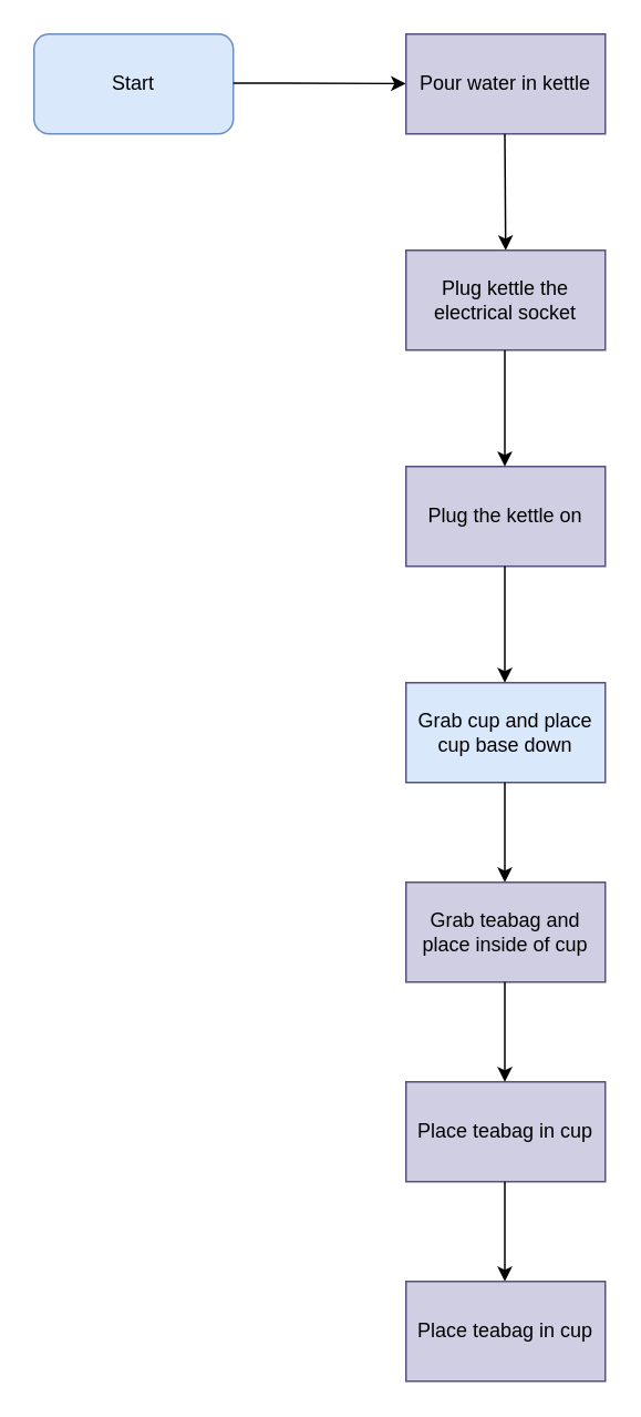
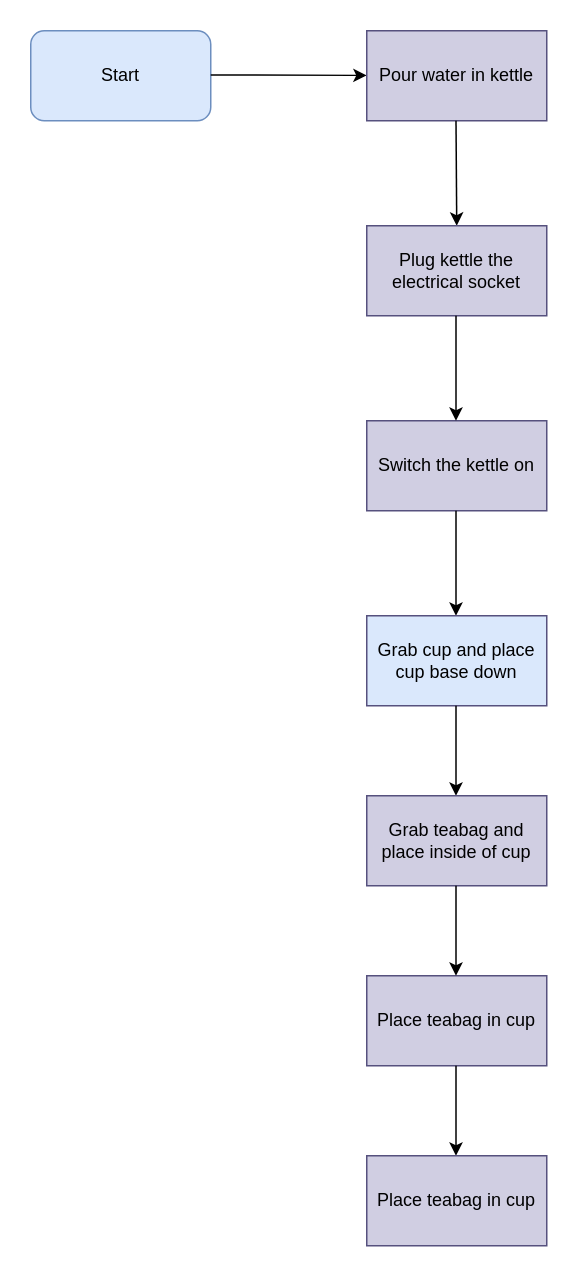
  <mxCell id="0" />
  <mxCell id="1" parent="0" />
  <mxCell id="2" value="Start" style="rounded=1;whiteSpace=wrap;html=1;fillColor=#dae8fc;strokeColor=#6c8ebf;" parent="1" vertex="1"><mxGeometry x="20" y="20" width="120" height="60" as="geometry" /></mxCell>
  <mxCell id="3" value="" style="endArrow=classic;html=1;rounded=0;" parent="1" target="4" edge="1"><mxGeometry width="50" height="50" relative="1" as="geometry"><mxPoint x="140" y="49.5" as="sourcePoint" /><mxPoint x="220" y="50" as="targetPoint" /><Array as="points"><mxPoint x="170" y="49.5" /></Array></mxGeometry></mxCell>
  <mxCell id="4" value="Pour water in kettle" style="rounded=0;whiteSpace=wrap;html=1;fillColor=#d0cee2;strokeColor=#56517e;" parent="1" vertex="1"><mxGeometry x="244" y="20" width="120" height="60" as="geometry" /></mxCell>
  <mxCell id="5" value="" style="endArrow=classic;html=1;rounded=0;" parent="1" edge="1"><mxGeometry width="50" height="50" relative="1" as="geometry"><mxPoint x="303.5" y="80" as="sourcePoint" /><mxPoint x="304" y="150" as="targetPoint" /></mxGeometry></mxCell>
  <mxCell id="6" value="Plug kettle the electrical socket" style="rounded=0;whiteSpace=wrap;html=1;fillColor=#d0cee2;strokeColor=#56517e;" parent="1" vertex="1"><mxGeometry x="244" y="150" width="120" height="60" as="geometry" /></mxCell>
- <mxCell id="7" value="Plug the kettle on" style="rounded=0;whiteSpace=wrap;html=1;fillColor=#d0cee2;strokeColor=#56517e;" parent="1" vertex="1"><mxGeometry x="244" y="280" width="120" height="60" as="geometry" /></mxCell>
+ <mxCell id="7" value="Switch the kettle on" style="rounded=0;whiteSpace=wrap;html=1;fillColor=#d0cee2;strokeColor=#56517e;" parent="1" vertex="1"><mxGeometry x="244" y="280" width="120" height="60" as="geometry" /></mxCell>
  <mxCell id="8" value="" style="endArrow=classic;html=1;rounded=0;" parent="1" edge="1"><mxGeometry width="50" height="50" relative="1" as="geometry"><mxPoint x="303.5" y="210" as="sourcePoint" /><mxPoint x="303.5" y="280" as="targetPoint" /></mxGeometry></mxCell>
  <mxCell id="9" value="" style="endArrow=classic;html=1;rounded=0;" parent="1" edge="1"><mxGeometry width="50" height="50" relative="1" as="geometry"><mxPoint x="303.5" y="340" as="sourcePoint" /><mxPoint x="303.5" y="410" as="targetPoint" /><Array as="points"><mxPoint x="303.5" y="380" /></Array></mxGeometry></mxCell>
  <mxCell id="10" value="Grab cup and place cup base down" style="rounded=0;whiteSpace=wrap;html=1;fillColor=#dae8fc;strokeColor=#56517e;" parent="1" vertex="1"><mxGeometry x="244" y="410" width="120" height="60" as="geometry" /></mxCell>
  <mxCell id="11" value="" style="endArrow=classic;html=1;rounded=0;" parent="1" edge="1"><mxGeometry width="50" height="50" relative="1" as="geometry"><mxPoint x="303.5" y="470" as="sourcePoint" /><mxPoint x="303.5" y="530" as="targetPoint" /></mxGeometry></mxCell>
  <mxCell id="12" value="Grab teabag and place inside of cup" style="rounded=0;whiteSpace=wrap;html=1;fillColor=#d0cee2;strokeColor=#56517e;" parent="1" vertex="1"><mxGeometry x="244" y="530" width="120" height="60" as="geometry" /></mxCell>
  <mxCell id="13" value="Place teabag in cup" style="rounded=0;whiteSpace=wrap;html=1;fillColor=#d0cee2;strokeColor=#56517e;" parent="1" vertex="1"><mxGeometry x="244" y="650" width="120" height="60" as="geometry" /></mxCell>
  <mxCell id="14" value="" style="endArrow=classic;html=1;rounded=0;" parent="1" edge="1"><mxGeometry width="50" height="50" relative="1" as="geometry"><mxPoint x="303.5" y="590" as="sourcePoint" /><mxPoint x="303.5" y="650" as="targetPoint" /></mxGeometry></mxCell>
  <mxCell id="15" value="" style="endArrow=classic;html=1;rounded=0;" parent="1" edge="1"><mxGeometry width="50" height="50" relative="1" as="geometry"><mxPoint x="303.5" y="710" as="sourcePoint" /><mxPoint x="303.5" y="770" as="targetPoint" /></mxGeometry></mxCell>
  <mxCell id="16" value="Place teabag in cup" style="rounded=0;whiteSpace=wrap;html=1;fillColor=#d0cee2;strokeColor=#56517e;" parent="1" vertex="1"><mxGeometry x="244" y="770" width="120" height="60" as="geometry" /></mxCell>
